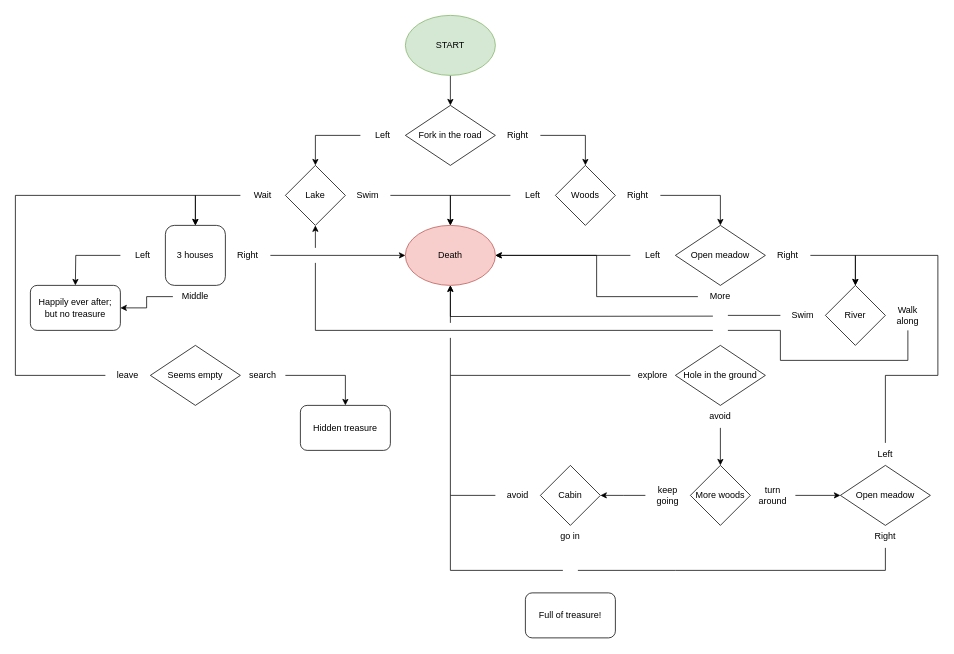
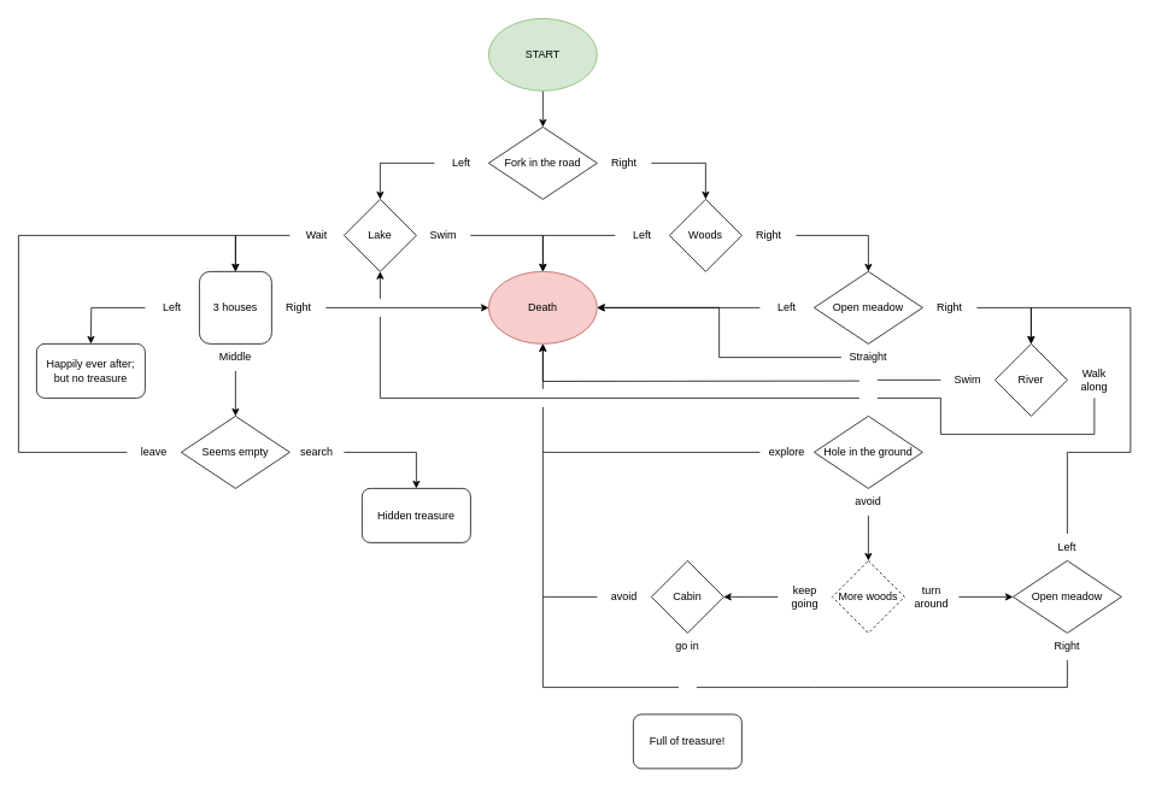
  <mxCell id="0" />
  <mxCell id="1" parent="0" />
  <mxCell id="2" style="edgeStyle=orthogonalEdgeStyle;rounded=0;orthogonalLoop=1;jettySize=auto;html=1;entryX=0.5;entryY=0;entryDx=0;entryDy=0;" edge="1" parent="1" source="3" target="4"><mxGeometry relative="1" as="geometry" /></mxCell>
  <mxCell id="3" value="START" style="ellipse;whiteSpace=wrap;html=1;fillColor=#d5e8d4;strokeColor=#82b366;" vertex="1" parent="1"><mxGeometry x="540" y="20" width="120" height="80" as="geometry" /></mxCell>
  <mxCell id="4" value="Fork in the road" style="rhombus;whiteSpace=wrap;html=1;" vertex="1" parent="1"><mxGeometry x="540" y="140" width="120" height="80" as="geometry" /></mxCell>
  <mxCell id="5" value="" style="edgeStyle=orthogonalEdgeStyle;rounded=0;orthogonalLoop=1;jettySize=auto;html=1;" edge="1" parent="1" source="6" target="10"><mxGeometry relative="1" as="geometry" /></mxCell>
  <mxCell id="6" value="Left" style="text;html=1;align=center;verticalAlign=middle;whiteSpace=wrap;rounded=0;" vertex="1" parent="1"><mxGeometry x="480" y="165" width="60" height="30" as="geometry" /></mxCell>
  <mxCell id="7" value="" style="edgeStyle=orthogonalEdgeStyle;rounded=0;orthogonalLoop=1;jettySize=auto;html=1;" edge="1" parent="1" source="8" target="9"><mxGeometry relative="1" as="geometry" /></mxCell>
  <mxCell id="8" value="Right" style="text;html=1;align=center;verticalAlign=middle;whiteSpace=wrap;rounded=0;" vertex="1" parent="1"><mxGeometry x="660" y="165" width="60" height="30" as="geometry" /></mxCell>
  <mxCell id="9" value="Woods" style="rhombus;whiteSpace=wrap;html=1;" vertex="1" parent="1"><mxGeometry x="740" y="220" width="80" height="80" as="geometry" /></mxCell>
  <mxCell id="10" value="Lake" style="rhombus;whiteSpace=wrap;html=1;" vertex="1" parent="1"><mxGeometry x="380" y="220" width="80" height="80" as="geometry" /></mxCell>
  <mxCell id="11" value="" style="edgeStyle=orthogonalEdgeStyle;rounded=0;orthogonalLoop=1;jettySize=auto;html=1;" edge="1" parent="1" source="12" target="20"><mxGeometry relative="1" as="geometry" /></mxCell>
  <mxCell id="12" value="Wait" style="text;html=1;align=center;verticalAlign=middle;whiteSpace=wrap;rounded=0;" vertex="1" parent="1"><mxGeometry x="320" y="245" width="60" height="30" as="geometry" /></mxCell>
  <mxCell id="13" style="edgeStyle=orthogonalEdgeStyle;rounded=0;orthogonalLoop=1;jettySize=auto;html=1;" edge="1" parent="1" source="14" target="19"><mxGeometry relative="1" as="geometry" /></mxCell>
  <mxCell id="14" value="Left" style="text;html=1;align=center;verticalAlign=middle;whiteSpace=wrap;rounded=0;" vertex="1" parent="1"><mxGeometry x="680" y="245" width="60" height="30" as="geometry" /></mxCell>
  <mxCell id="15" style="edgeStyle=orthogonalEdgeStyle;rounded=0;orthogonalLoop=1;jettySize=auto;html=1;" edge="1" parent="1" source="16" target="19"><mxGeometry relative="1" as="geometry" /></mxCell>
  <mxCell id="16" value="Swim" style="text;html=1;align=center;verticalAlign=middle;whiteSpace=wrap;rounded=0;" vertex="1" parent="1"><mxGeometry x="460" y="245" width="60" height="30" as="geometry" /></mxCell>
  <mxCell id="17" style="edgeStyle=orthogonalEdgeStyle;rounded=0;orthogonalLoop=1;jettySize=auto;html=1;" edge="1" parent="1" source="18" target="28"><mxGeometry relative="1" as="geometry" /></mxCell>
  <mxCell id="18" value="Right" style="text;html=1;align=center;verticalAlign=middle;whiteSpace=wrap;rounded=0;" vertex="1" parent="1"><mxGeometry x="820" y="245" width="60" height="30" as="geometry" /></mxCell>
  <mxCell id="19" value="Death" style="ellipse;whiteSpace=wrap;html=1;fillColor=#f8cecc;strokeColor=#b85450;" vertex="1" parent="1"><mxGeometry x="540" y="300" width="120" height="80" as="geometry" /></mxCell>
  <mxCell id="20" value="3 houses" style="whiteSpace=wrap;html=1;rounded=1;" vertex="1" parent="1"><mxGeometry x="220" y="300" width="80" height="80" as="geometry" /></mxCell>
  <mxCell id="21" style="edgeStyle=orthogonalEdgeStyle;rounded=0;orthogonalLoop=1;jettySize=auto;html=1;entryX=0;entryY=0.5;entryDx=0;entryDy=0;" edge="1" parent="1" source="22" target="19"><mxGeometry relative="1" as="geometry" /></mxCell>
  <mxCell id="22" value="Right" style="text;html=1;align=center;verticalAlign=middle;whiteSpace=wrap;rounded=0;" vertex="1" parent="1"><mxGeometry x="300" y="325" width="60" height="30" as="geometry" /></mxCell>
- <mxCell id="23" value="" style="edgeStyle=orthogonalEdgeStyle;rounded=0;orthogonalLoop=1;jettySize=auto;html=1;" edge="1" parent="1" source="24" target="37"><mxGeometry relative="1" as="geometry" /></mxCell>
+ <mxCell id="23" value="" style="edgeStyle=orthogonalEdgeStyle;rounded=0;orthogonalLoop=1;jettySize=auto;html=1;" edge="1" parent="1" source="24" target="27"><mxGeometry relative="1" as="geometry" /></mxCell>
  <mxCell id="24" value="Middle" style="text;html=1;align=center;verticalAlign=middle;whiteSpace=wrap;rounded=0;" vertex="1" parent="1"><mxGeometry x="230" y="380" width="60" height="30" as="geometry" /></mxCell>
  <mxCell id="25" value="" style="edgeStyle=orthogonalEdgeStyle;rounded=0;orthogonalLoop=1;jettySize=auto;html=1;" edge="1" parent="1" source="26"><mxGeometry relative="1" as="geometry"><mxPoint x="100" y="380" as="targetPoint" /></mxGeometry></mxCell>
  <mxCell id="26" value="Left" style="text;html=1;align=center;verticalAlign=middle;whiteSpace=wrap;rounded=0;" vertex="1" parent="1"><mxGeometry x="160" y="325" width="60" height="30" as="geometry" /></mxCell>
  <mxCell id="27" value="Seems empty" style="rhombus;whiteSpace=wrap;html=1;" vertex="1" parent="1"><mxGeometry x="200" y="460" width="120" height="80" as="geometry" /></mxCell>
  <mxCell id="28" value="Open meadow" style="rhombus;whiteSpace=wrap;html=1;" vertex="1" parent="1"><mxGeometry x="900" y="300" width="120" height="80" as="geometry" /></mxCell>
  <mxCell id="29" value="Hole in the ground" style="rhombus;whiteSpace=wrap;html=1;" vertex="1" parent="1"><mxGeometry x="900" y="460" width="120" height="80" as="geometry" /></mxCell>
  <mxCell id="30" value="River" style="rhombus;whiteSpace=wrap;html=1;" vertex="1" parent="1"><mxGeometry x="1100" y="380" width="80" height="80" as="geometry" /></mxCell>
  <mxCell id="31" style="edgeStyle=orthogonalEdgeStyle;rounded=0;orthogonalLoop=1;jettySize=auto;html=1;" edge="1" parent="1" source="32" target="19"><mxGeometry relative="1" as="geometry" /></mxCell>
- <mxCell id="32" value="More" style="text;html=1;align=center;verticalAlign=middle;whiteSpace=wrap;rounded=0;" vertex="1" parent="1"><mxGeometry x="930" y="380" width="60" height="30" as="geometry" /></mxCell>
+ <mxCell id="32" value="Straight" style="text;html=1;align=center;verticalAlign=middle;whiteSpace=wrap;rounded=0;" vertex="1" parent="1"><mxGeometry x="930" y="380" width="60" height="30" as="geometry" /></mxCell>
  <mxCell id="33" style="edgeStyle=orthogonalEdgeStyle;rounded=0;orthogonalLoop=1;jettySize=auto;html=1;entryX=0.5;entryY=0;entryDx=0;entryDy=0;" edge="1" parent="1" source="34" target="30"><mxGeometry relative="1" as="geometry" /></mxCell>
  <mxCell id="34" value="Right" style="text;html=1;align=center;verticalAlign=middle;whiteSpace=wrap;rounded=0;" vertex="1" parent="1"><mxGeometry x="1020" y="325" width="60" height="30" as="geometry" /></mxCell>
  <mxCell id="35" style="edgeStyle=orthogonalEdgeStyle;rounded=0;orthogonalLoop=1;jettySize=auto;html=1;entryX=1;entryY=0.5;entryDx=0;entryDy=0;" edge="1" parent="1" source="36" target="19"><mxGeometry relative="1" as="geometry"><mxPoint x="780" y="380" as="targetPoint" /></mxGeometry></mxCell>
  <mxCell id="36" value="Left" style="text;html=1;align=center;verticalAlign=middle;whiteSpace=wrap;rounded=0;" vertex="1" parent="1"><mxGeometry x="840" y="325" width="60" height="30" as="geometry" /></mxCell>
  <mxCell id="37" value="Happily ever after;&lt;div&gt;but no treasure&lt;/div&gt;" style="rounded=1;whiteSpace=wrap;html=1;" vertex="1" parent="1"><mxGeometry x="40" y="380" width="120" height="60" as="geometry" /></mxCell>
  <mxCell id="38" style="edgeStyle=orthogonalEdgeStyle;rounded=0;orthogonalLoop=1;jettySize=auto;html=1;entryX=0.5;entryY=1;entryDx=0;entryDy=0;" edge="1" parent="1" target="19"><mxGeometry relative="1" as="geometry"><mxPoint x="950" y="421" as="sourcePoint" /></mxGeometry></mxCell>
  <mxCell id="39" value="Swim" style="text;html=1;align=center;verticalAlign=middle;whiteSpace=wrap;rounded=0;" vertex="1" parent="1"><mxGeometry x="1040" y="405" width="60" height="30" as="geometry" /></mxCell>
  <mxCell id="40" value="" style="endArrow=none;html=1;rounded=0;exitX=0;exitY=0.5;exitDx=0;exitDy=0;" edge="1" parent="1" source="39"><mxGeometry width="50" height="50" relative="1" as="geometry"><mxPoint x="590" y="440" as="sourcePoint" /><mxPoint x="970" y="420" as="targetPoint" /></mxGeometry></mxCell>
  <mxCell id="41" value="Walk along" style="text;html=1;align=center;verticalAlign=middle;whiteSpace=wrap;rounded=0;" vertex="1" parent="1"><mxGeometry x="1180" y="405" width="60" height="30" as="geometry" /></mxCell>
  <mxCell id="42" value="" style="endArrow=none;html=1;rounded=0;" edge="1" parent="1"><mxGeometry width="50" height="50" relative="1" as="geometry"><mxPoint x="970" y="440" as="sourcePoint" /><mxPoint x="1210" y="440" as="targetPoint" /><Array as="points"><mxPoint x="1040" y="440" /><mxPoint x="1040" y="480" /><mxPoint x="1210" y="480" /></Array></mxGeometry></mxCell>
  <mxCell id="43" value="" style="endArrow=classic;html=1;rounded=0;entryX=0.5;entryY=1;entryDx=0;entryDy=0;" edge="1" parent="1" target="10"><mxGeometry width="50" height="50" relative="1" as="geometry"><mxPoint x="420" y="330" as="sourcePoint" /><mxPoint x="430" y="420" as="targetPoint" /></mxGeometry></mxCell>
  <mxCell id="44" value="" style="endArrow=none;html=1;rounded=0;" edge="1" parent="1"><mxGeometry width="50" height="50" relative="1" as="geometry"><mxPoint x="950" y="440" as="sourcePoint" /><mxPoint x="420" y="350" as="targetPoint" /><Array as="points"><mxPoint x="420" y="440" /></Array></mxGeometry></mxCell>
  <mxCell id="45" value="" style="endArrow=none;html=1;rounded=0;entryX=0;entryY=0.5;entryDx=0;entryDy=0;" edge="1" parent="1" target="47"><mxGeometry width="50" height="50" relative="1" as="geometry"><mxPoint y="450" as="sourcePoint" x="600" /><mxPoint x="850" y="500" as="targetPoint" /><Array as="points"><mxPoint y="500" x="600" /></Array></mxGeometry></mxCell>
  <mxCell id="46" value="" style="endArrow=classic;html=1;rounded=0;" edge="1" parent="1"><mxGeometry width="50" height="50" relative="1" as="geometry"><mxPoint y="430" as="sourcePoint" x="600" /><mxPoint y="380" as="targetPoint" x="600" /></mxGeometry></mxCell>
  <mxCell id="47" value="explore" style="text;html=1;align=center;verticalAlign=middle;whiteSpace=wrap;rounded=0;" vertex="1" parent="1"><mxGeometry x="840" y="485" width="60" height="30" as="geometry" /></mxCell>
  <mxCell id="48" value="" style="edgeStyle=orthogonalEdgeStyle;rounded=0;orthogonalLoop=1;jettySize=auto;html=1;" edge="1" parent="1" source="49" target="55"><mxGeometry relative="1" as="geometry" /></mxCell>
  <mxCell id="49" value="avoid" style="text;html=1;align=center;verticalAlign=middle;whiteSpace=wrap;rounded=0;" vertex="1" parent="1"><mxGeometry x="930" y="540" width="60" height="30" as="geometry" /></mxCell>
  <mxCell id="50" style="edgeStyle=orthogonalEdgeStyle;rounded=0;orthogonalLoop=1;jettySize=auto;html=1;entryX=0.5;entryY=0;entryDx=0;entryDy=0;" edge="1" parent="1" source="51" target="20"><mxGeometry relative="1" as="geometry"><mxPoint x="190" y="260" as="targetPoint" /><Array as="points"><mxPoint x="20" y="500" /><mxPoint x="20" y="260" /><mxPoint x="260" y="260" /></Array></mxGeometry></mxCell>
  <mxCell id="51" value="leave" style="text;html=1;align=center;verticalAlign=middle;whiteSpace=wrap;rounded=0;" vertex="1" parent="1"><mxGeometry x="140" y="485" width="60" height="30" as="geometry" /></mxCell>
  <mxCell id="52" style="edgeStyle=orthogonalEdgeStyle;rounded=0;orthogonalLoop=1;jettySize=auto;html=1;entryX=0.5;entryY=0;entryDx=0;entryDy=0;" edge="1" parent="1" source="53" target="54"><mxGeometry relative="1" as="geometry" /></mxCell>
  <mxCell id="53" value="search" style="text;html=1;align=center;verticalAlign=middle;whiteSpace=wrap;rounded=0;" vertex="1" parent="1"><mxGeometry x="320" y="485" width="60" height="30" as="geometry" /></mxCell>
  <mxCell id="54" value="Hidden treasure" style="rounded=1;whiteSpace=wrap;html=1;" vertex="1" parent="1"><mxGeometry x="400" y="540" width="120" height="60" as="geometry" /></mxCell>
- <mxCell id="55" value="More woods" style="rhombus;whiteSpace=wrap;html=1;" vertex="1" parent="1"><mxGeometry x="920" y="620" width="80" height="80" as="geometry" /></mxCell>
+ <mxCell id="55" value="More woods" style="rhombus;whiteSpace=wrap;html=1;dashed=1;" vertex="1" parent="1"><mxGeometry x="920" y="620" width="80" height="80" as="geometry" /></mxCell>
  <mxCell id="56" style="edgeStyle=orthogonalEdgeStyle;rounded=0;orthogonalLoop=1;jettySize=auto;html=1;entryX=1;entryY=0.5;entryDx=0;entryDy=0;" edge="1" parent="1" source="57"><mxGeometry relative="1" as="geometry"><mxPoint x="800" y="660" as="targetPoint" /></mxGeometry></mxCell>
  <mxCell id="57" value="keep going" style="text;html=1;align=center;verticalAlign=middle;whiteSpace=wrap;rounded=0;" vertex="1" parent="1"><mxGeometry x="860" y="645" width="60" height="30" as="geometry" /></mxCell>
  <mxCell id="58" value="Cabin" style="rhombus;whiteSpace=wrap;html=1;" vertex="1" parent="1"><mxGeometry x="720" y="620" width="80" height="80" as="geometry" /></mxCell>
  <mxCell id="59" value="go in" style="text;html=1;align=center;verticalAlign=middle;whiteSpace=wrap;rounded=0;" vertex="1" parent="1"><mxGeometry x="730" y="700" width="60" height="30" as="geometry" /></mxCell>
  <mxCell id="60" value="avoid" style="text;html=1;align=center;verticalAlign=middle;whiteSpace=wrap;rounded=0;" vertex="1" parent="1"><mxGeometry x="660" y="645" width="60" height="30" as="geometry" /></mxCell>
  <mxCell id="61" value="" style="endArrow=none;html=1;rounded=0;exitX=0;exitY=0.5;exitDx=0;exitDy=0;" edge="1" parent="1" source="60"><mxGeometry width="50" height="50" relative="1" as="geometry"><mxPoint x="620" y="660" as="sourcePoint" /><mxPoint y="500" as="targetPoint" x="600" /><Array as="points"><mxPoint y="660" x="600" /></Array></mxGeometry></mxCell>
  <mxCell id="62" value="Full of treasure!" style="rounded=1;whiteSpace=wrap;html=1;" vertex="1" parent="1"><mxGeometry x="700" y="790" width="120" height="60" as="geometry" /></mxCell>
  <mxCell id="63" value="" style="edgeStyle=orthogonalEdgeStyle;rounded=0;orthogonalLoop=1;jettySize=auto;html=1;" edge="1" parent="1" source="64" target="65"><mxGeometry relative="1" as="geometry" /></mxCell>
  <mxCell id="64" value="turn around" style="text;html=1;align=center;verticalAlign=middle;whiteSpace=wrap;rounded=0;" vertex="1" parent="1"><mxGeometry x="1000" y="645" width="60" height="30" as="geometry" /></mxCell>
  <mxCell id="65" value="Open meadow" style="rhombus;whiteSpace=wrap;html=1;" vertex="1" parent="1"><mxGeometry x="1120" y="620" width="120" height="80" as="geometry" /></mxCell>
  <mxCell id="66" style="edgeStyle=orthogonalEdgeStyle;rounded=0;orthogonalLoop=1;jettySize=auto;html=1;entryX=0.5;entryY=0;entryDx=0;entryDy=0;" edge="1" parent="1" source="67" target="30"><mxGeometry relative="1" as="geometry"><mxPoint x="1230" y="360" as="targetPoint" /><Array as="points"><mxPoint x="1180" y="500" /><mxPoint x="1250" y="500" /><mxPoint x="1250" y="340" /><mxPoint x="1140" y="340" /></Array></mxGeometry></mxCell>
  <mxCell id="67" value="Left" style="text;html=1;align=center;verticalAlign=middle;whiteSpace=wrap;rounded=0;" vertex="1" parent="1"><mxGeometry x="1150" y="590" width="60" height="30" as="geometry" /></mxCell>
  <mxCell id="68" value="Right" style="text;html=1;align=center;verticalAlign=middle;whiteSpace=wrap;rounded=0;" vertex="1" parent="1"><mxGeometry x="1150" y="700" width="60" height="30" as="geometry" /></mxCell>
  <mxCell id="69" value="" style="endArrow=none;html=1;rounded=0;entryX=0.5;entryY=1;entryDx=0;entryDy=0;" edge="1" parent="1" target="68"><mxGeometry width="50" height="50" relative="1" as="geometry"><mxPoint x="770" y="760" as="sourcePoint" /><mxPoint x="1180" y="800" as="targetPoint" /><Array as="points"><mxPoint x="900" y="760" /><mxPoint x="1180" y="760" /></Array></mxGeometry></mxCell>
  <mxCell id="70" value="" style="endArrow=none;html=1;rounded=0;" edge="1" parent="1"><mxGeometry width="50" height="50" relative="1" as="geometry"><mxPoint x="750" y="760" as="sourcePoint" /><mxPoint y="660" as="targetPoint" x="600" /><Array as="points"><mxPoint y="760" x="600" /></Array></mxGeometry></mxCell>
